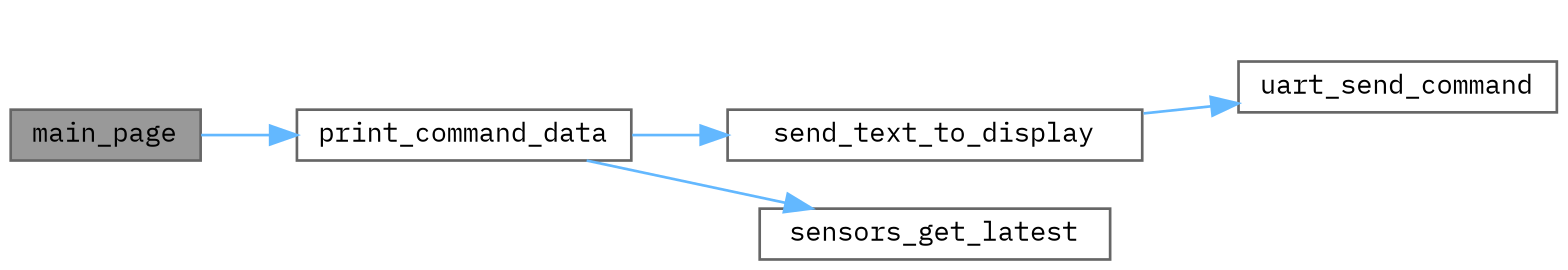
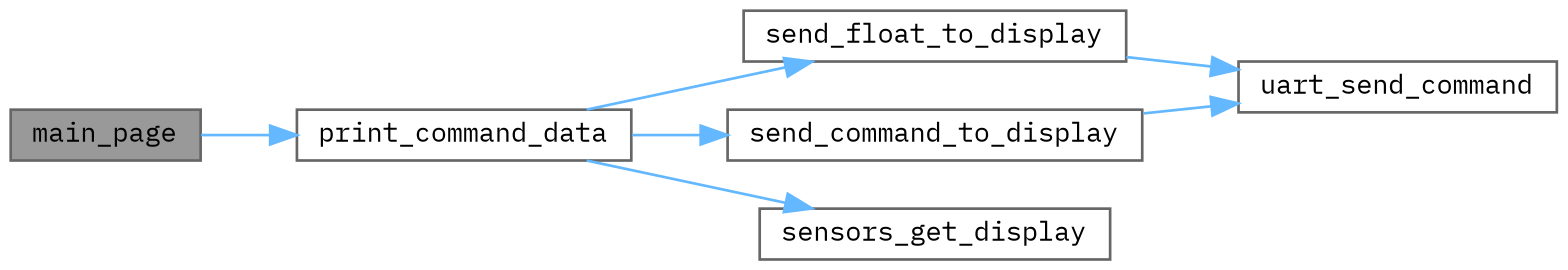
  digraph {
    fontname="IBM Plex Mono"
    rankdir=LR
    node [color=grey40 fillcolor=white fontname="IBM Plex Mono" fontsize=10 shape=box style=filled]
    edge [color=steelblue1 fontname="IBM Plex Mono" fontsize=10 labelfontname=Helvetica labelfontsize=10 style=solid]
    n1 [color=gray40 fillcolor=grey60 fontcolor=black height=0.2 label=main_page width=0.4]
    n2 [height=0.2 label=print_command_data width=0.4]
-   n4 [height=0.2 label=send_text_to_display width=0.4]
-   n5 [height=0.2 label=sensors_get_latest width=0.4]
+   n3 [height=0.2 label=send_float_to_display width=0.4]
+   n4 [height=0.2 label=send_command_to_display width=0.4]
+   n5 [height=0.2 label=sensors_get_display width=0.4]
    n6 [height=0.2 label=uart_send_command width=0.4]
    n1 -> n2
+   n2 -> n3
    n2 -> n4
    n2 -> n5
+   n3 -> n6
    n4 -> n6
  }
